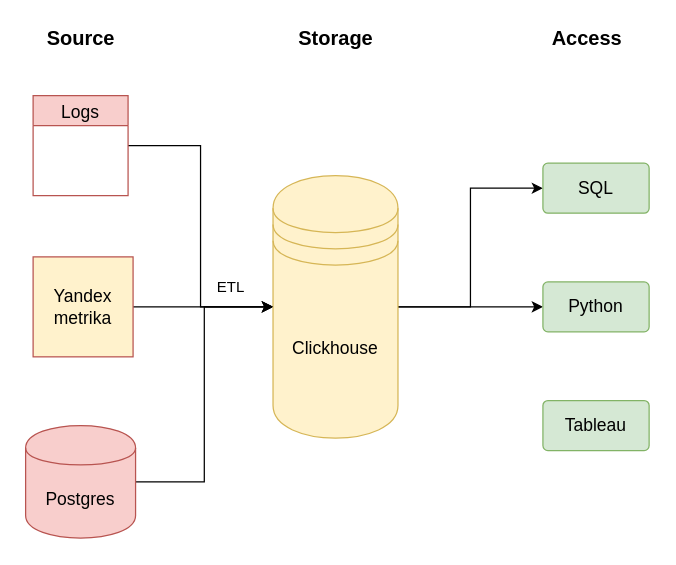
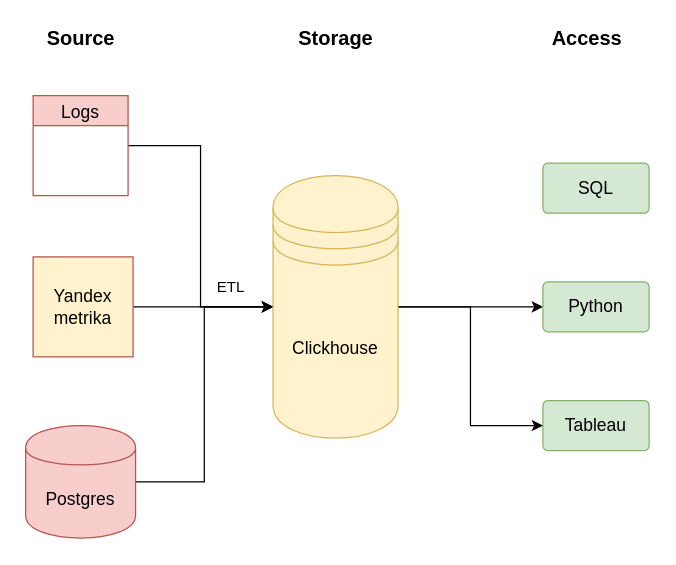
  <mxCell id="0" />
  <mxCell id="1" parent="0" />
  <mxCell id="2" style="edgeStyle=orthogonalEdgeStyle;rounded=0;orthogonalLoop=1;jettySize=auto;html=1;exitX=1;exitY=0.5;exitDx=0;exitDy=0;" edge="1" parent="1" source="3" target="8"><mxGeometry relative="1" as="geometry"><Array as="points"><mxPoint x="160" y="116" /><mxPoint x="160" y="245" /></Array></mxGeometry></mxCell>
  <mxCell id="3" value="Logs" style="swimlane;startSize=24;fillColor=#f8cecc;strokeColor=#b85450;fontSize=14;fontStyle=0" vertex="1" parent="1"><mxGeometry x="26" y="76" width="76" height="80" as="geometry" /></mxCell>
  <mxCell id="4" style="edgeStyle=orthogonalEdgeStyle;rounded=0;orthogonalLoop=1;jettySize=auto;html=1;exitX=1;exitY=0.5;exitDx=0;exitDy=0;" edge="1" parent="1" source="5" target="8"><mxGeometry relative="1" as="geometry" /></mxCell>
  <mxCell id="5" value="&lt;font style=&quot;font-size: 14px&quot;&gt;Postgres&lt;/font&gt;" style="shape=cylinder;whiteSpace=wrap;html=1;boundedLbl=1;backgroundOutline=1;fillColor=#f8cecc;strokeColor=#b85450;" vertex="1" parent="1"><mxGeometry x="20" y="340" width="88" height="90" as="geometry" /></mxCell>
  <mxCell id="6" style="edgeStyle=orthogonalEdgeStyle;rounded=0;orthogonalLoop=1;jettySize=auto;html=1;entryX=0;entryY=0.5;entryDx=0;entryDy=0;" edge="1" parent="1" source="8" target="12"><mxGeometry relative="1" as="geometry" /></mxCell>
- <mxCell id="7" style="edgeStyle=orthogonalEdgeStyle;rounded=0;orthogonalLoop=1;jettySize=auto;html=1;" edge="1" parent="1" source="8" target="14"><mxGeometry relative="1" as="geometry" /></mxCell>
+ <mxCell id="7" style="edgeStyle=orthogonalEdgeStyle;rounded=0;orthogonalLoop=1;jettySize=auto;html=1;entryX=0;entryY=0.5;entryDx=0;entryDy=0;" edge="1" parent="1" source="8" target="13"><mxGeometry relative="1" as="geometry" /></mxCell>
  <mxCell id="8" value="&lt;span style=&quot;font-size: 14px&quot;&gt;Clickhouse&lt;/span&gt;" style="shape=datastore;whiteSpace=wrap;html=1;fillColor=#fff2cc;strokeColor=#d6b656;" vertex="1" parent="1"><mxGeometry x="218" y="140" width="100" height="210" as="geometry" /></mxCell>
  <mxCell id="9" value="&lt;font style=&quot;font-size: 16px&quot;&gt;&lt;b&gt;Source&lt;/b&gt;&lt;/font&gt;" style="text;html=1;align=center;verticalAlign=middle;resizable=0;points=[];autosize=1;" vertex="1" parent="1"><mxGeometry x="29" y="20" width="70" height="20" as="geometry" /></mxCell>
  <mxCell id="10" value="&lt;font style=&quot;font-size: 16px&quot;&gt;&lt;b&gt;Storage&lt;br&gt;&lt;/b&gt;&lt;/font&gt;" style="text;html=1;align=center;verticalAlign=middle;resizable=0;points=[];autosize=1;" vertex="1" parent="1"><mxGeometry x="228" y="20" width="80" height="20" as="geometry" /></mxCell>
  <mxCell id="11" value="&lt;font style=&quot;font-size: 16px&quot;&gt;&lt;b&gt;Access&lt;br&gt;&lt;/b&gt;&lt;/font&gt;" style="text;html=1;align=center;verticalAlign=middle;resizable=0;points=[];autosize=1;" vertex="1" parent="1"><mxGeometry x="434" y="20" width="70" height="20" as="geometry" /></mxCell>
  <mxCell id="12" value="&lt;font style=&quot;font-size: 14px&quot;&gt;Python&lt;/font&gt;" style="rounded=1;arcSize=10;whiteSpace=wrap;html=1;align=center;fillColor=#d5e8d4;strokeColor=#82b366;" vertex="1" parent="1"><mxGeometry x="434" y="225" width="85" height="40" as="geometry" /></mxCell>
  <mxCell id="13" value="&lt;font style=&quot;font-size: 14px&quot;&gt;Tableau&lt;/font&gt;" style="rounded=1;arcSize=10;whiteSpace=wrap;html=1;align=center;fillColor=#d5e8d4;strokeColor=#82b366;" vertex="1" parent="1"><mxGeometry x="434" y="320" width="85" height="40" as="geometry" /></mxCell>
  <mxCell id="14" value="&lt;font style=&quot;font-size: 14px&quot;&gt;SQL&lt;/font&gt;" style="rounded=1;arcSize=10;whiteSpace=wrap;html=1;align=center;fillColor=#d5e8d4;strokeColor=#82b366;" vertex="1" parent="1"><mxGeometry x="434" y="130" width="85" height="40" as="geometry" /></mxCell>
  <mxCell id="15" value="ETL" style="text;html=1;align=center;verticalAlign=middle;resizable=0;points=[];autosize=1;" vertex="1" parent="1"><mxGeometry x="164" y="220" width="40" height="20" as="geometry" /></mxCell>
  <mxCell id="16" style="edgeStyle=orthogonalEdgeStyle;rounded=0;orthogonalLoop=1;jettySize=auto;html=1;" edge="1" parent="1" source="17" target="8"><mxGeometry relative="1" as="geometry" /></mxCell>
  <mxCell id="17" value="&lt;font style=&quot;font-size: 14px&quot;&gt;Yandex metrika&lt;/font&gt;" style="whiteSpace=wrap;html=1;aspect=fixed;align=center;fillColor=#fff2cc;strokeColor=#b85450;" vertex="1" parent="1"><mxGeometry x="26" y="205" width="80" height="80" as="geometry" /></mxCell>
